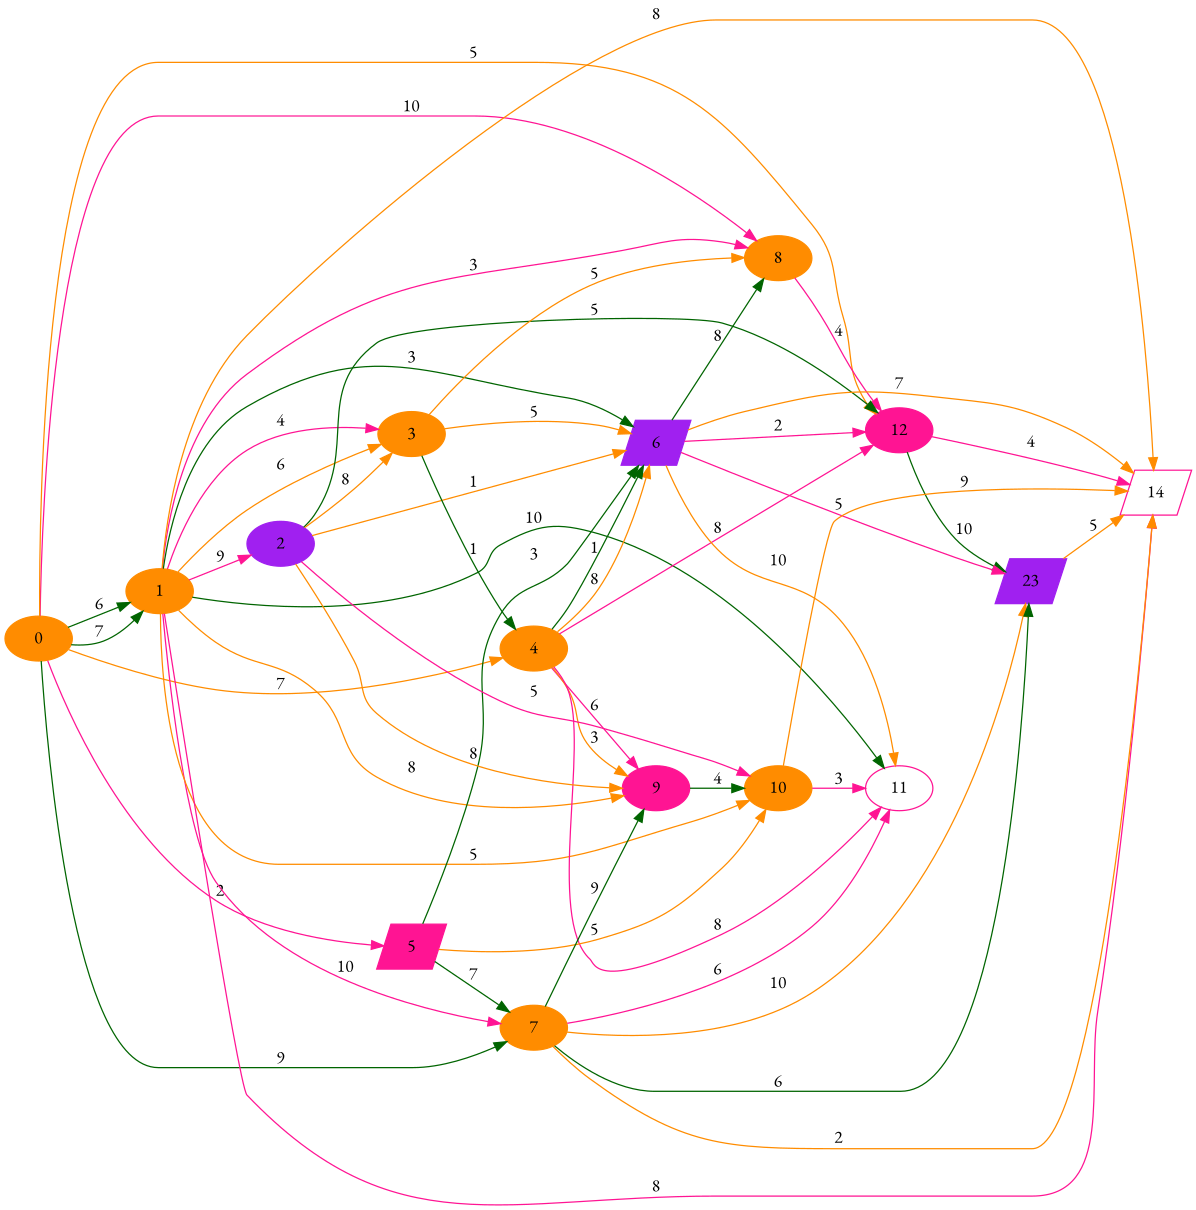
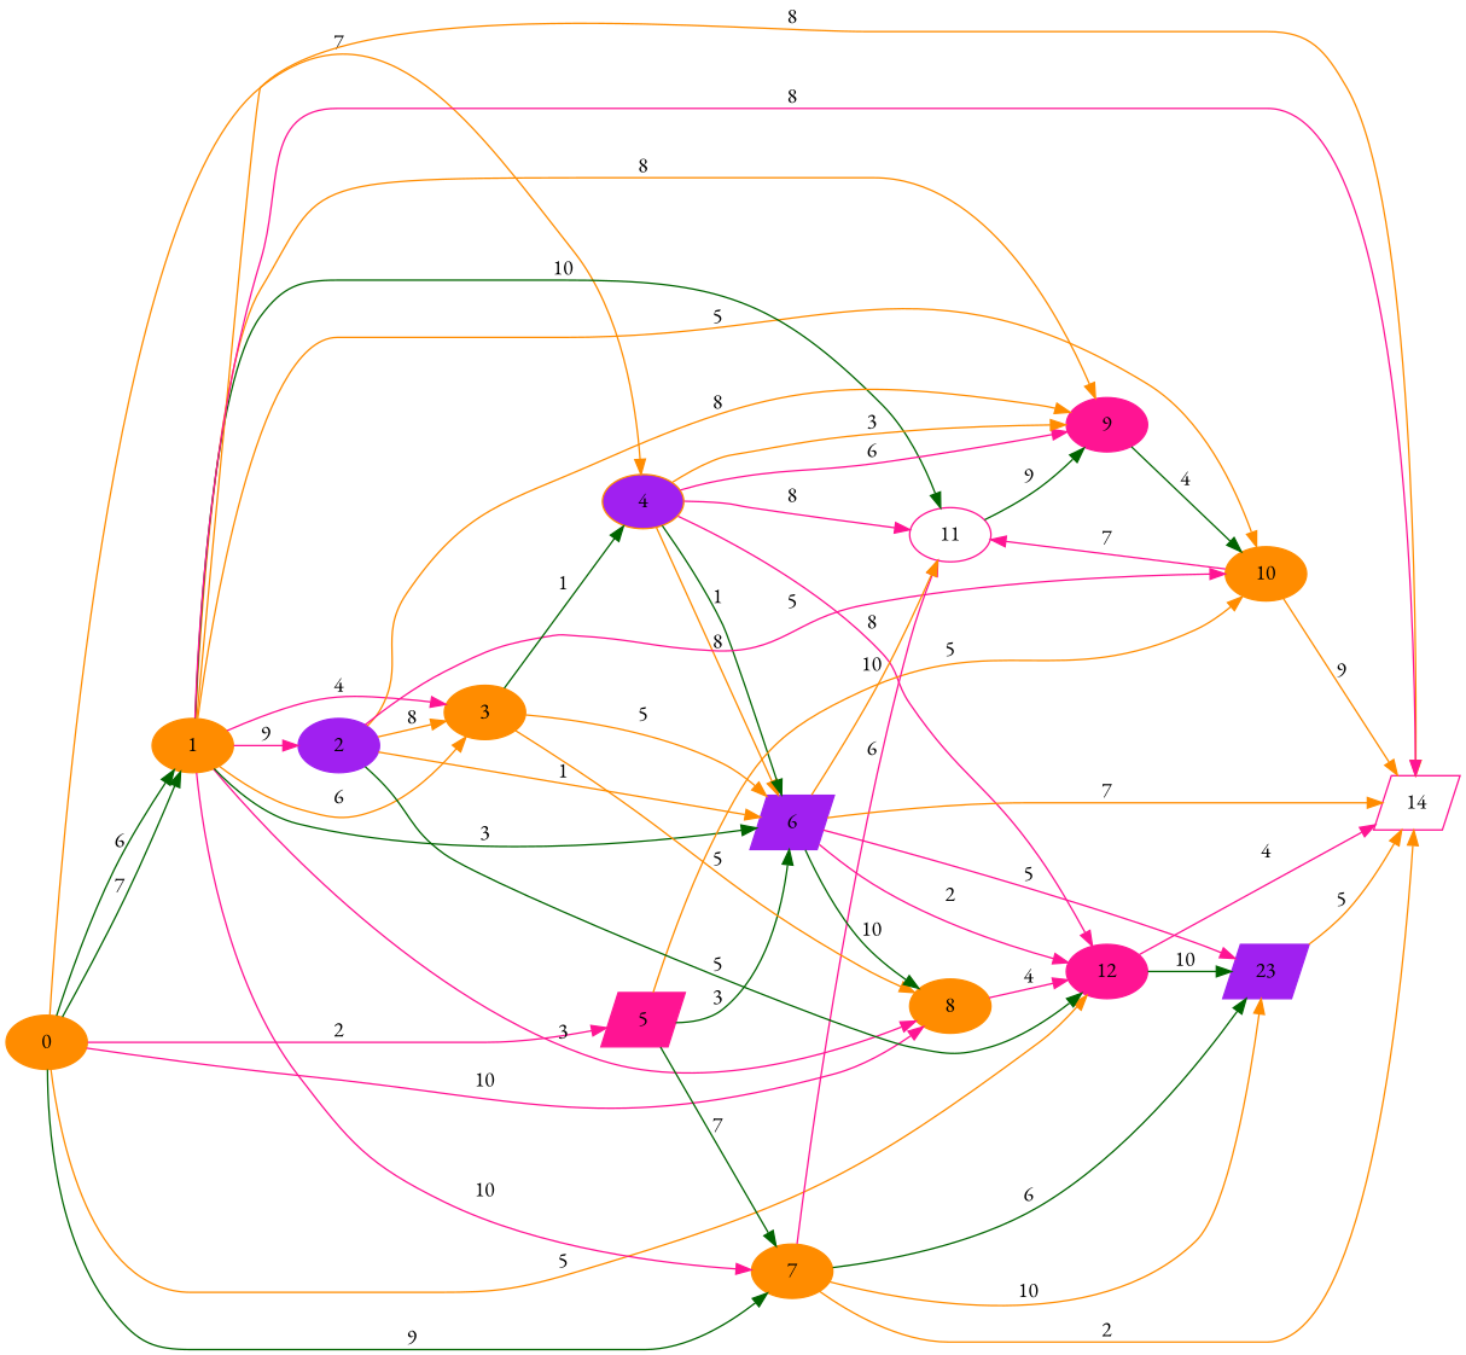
  digraph {
    fontname="EB Garamond"
    rankdir=LR
    node [color=darkorange fontname="EB Garamond" shape=ellipse style=filled]
    edge [color=darkorange fontname="EB Garamond"]
    n1 [label=0]
    n2 [label=1]
-   n3 [label=4]
+   n3 [label=4 fillcolor=purple]
    n4 [color=deeppink label=5 shape=parallelogram]
    n5 [label=7]
    n6 [label=8]
    n7 [color=deeppink label=12]
    n8 [color=deeppink label=9]
    n9 [color=purple label=2]
    n10 [label=3]
    n11 [color=purple label=6 shape=parallelogram]
    n12 [label=10]
    n13 [color=deeppink label=11 style=""]
    n14 [color=deeppink label=14 shape=parallelogram style=""]
    n15 [color=purple label=23 shape=parallelogram]
    n1 -> n2 [color=darkgreen label=6]
    n1 -> n2 [color=darkgreen label=7]
    n1 -> n3 [label=7]
    n1 -> n4 [color=deeppink label=2]
    n1 -> n5 [color=darkgreen label=9]
    n1 -> n6 [color=deeppink label=10]
    n1 -> n7 [label=5]
    n2 -> n5 [color=deeppink label=10]
    n2 -> n6 [color=deeppink label=3]
    n2 -> n8 [label=8]
    n2 -> n9 [color=deeppink label=9]
    n2 -> n10 [label=6]
    n2 -> n10 [color=deeppink label=4]
    n2 -> n11 [color=darkgreen label=3]
    n2 -> n12 [label=5]
    n2 -> n13 [color=darkgreen label=10]
    n2 -> n14 [label=8]
    n2 -> n14 [color=deeppink label=8]
    n3 -> n7 [color=deeppink label=8]
    n3 -> n8 [color=deeppink label=6]
    n3 -> n8 [label=3]
    n3 -> n11 [label=8]
    n3 -> n11 [color=darkgreen label=1]
    n3 -> n13 [color=deeppink label=8]
    n4 -> n5 [color=darkgreen label=7]
    n4 -> n11 [color=darkgreen label=3]
    n4 -> n12 [label=5]
-   n5 -> n8 [color=darkgreen label=9]
+   n13 -> n8 [color=darkgreen label=9]
    n5 -> n13 [color=deeppink label=6]
    n5 -> n14 [label=2]
    n5 -> n15 [label=10]
    n5 -> n15 [color=darkgreen label=6]
    n6 -> n7 [color=deeppink label=4]
    n7 -> n14 [color=deeppink label=4]
    n7 -> n15 [color=darkgreen label=10]
    n8 -> n12 [color=darkgreen label=4]
    n9 -> n7 [color=darkgreen label=5]
    n9 -> n8 [label=8]
    n9 -> n10 [label=8]
    n9 -> n11 [label=1]
    n9 -> n12 [color=deeppink label=5]
    n10 -> n3 [color=darkgreen label=1]
    n10 -> n6 [label=5]
    n10 -> n11 [label=5]
-   n11 -> n6 [color=darkgreen label=8]
+   n11 -> n6 [color=darkgreen label=10]
    n11 -> n7 [color=deeppink label=2]
    n11 -> n13 [label=10]
    n11 -> n14 [label=7]
    n11 -> n15 [color=deeppink label=5]
-   n12 -> n13 [color=deeppink label=3]
+   n12 -> n13 [color=deeppink label=7]
    n12 -> n14 [label=9]
    n15 -> n14 [label=5]
  }
